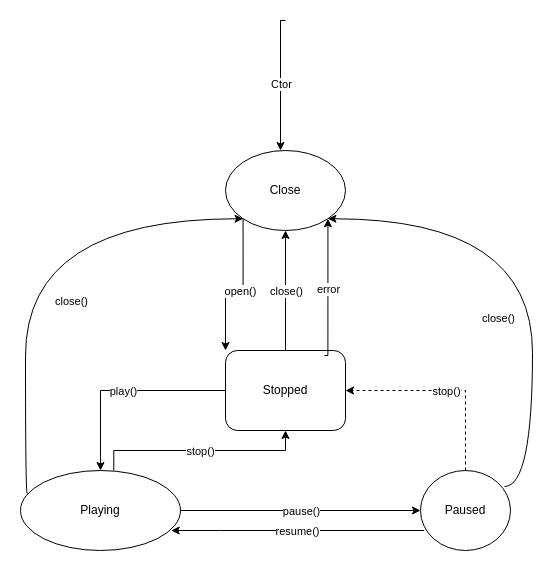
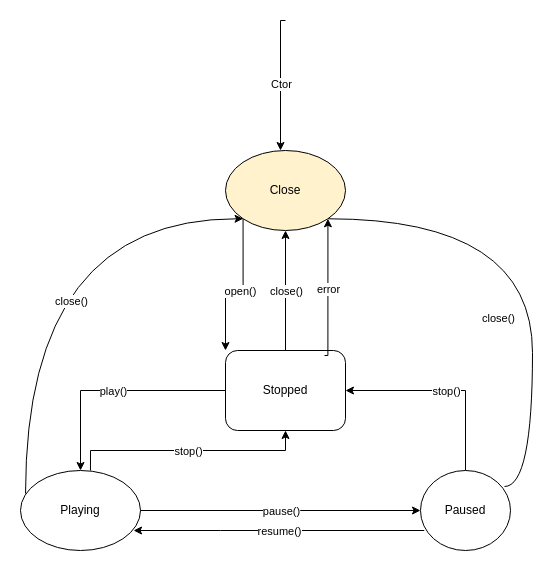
  <mxCell id="0" />
  <mxCell id="1" parent="0" />
- <mxCell id="2" value="Close" style="ellipse;whiteSpace=wrap;html=1;" parent="1" vertex="1"><mxGeometry x="225" y="150" width="120" height="80" as="geometry" /></mxCell>
+ <mxCell id="2" value="Close" style="ellipse;whiteSpace=wrap;html=1;fillColor=#fff2cc;" parent="1" vertex="1"><mxGeometry x="225" y="150" width="120" height="80" as="geometry" /></mxCell>
  <mxCell id="3" value="Stopped" style="whiteSpace=wrap;html=1;rounded=1;" parent="1" vertex="1"><mxGeometry x="225" y="350" width="120" height="80" as="geometry" /></mxCell>
  <mxCell id="4" value="Paused" style="ellipse;whiteSpace=wrap;html=1;" parent="1" vertex="1"><mxGeometry x="420" y="470" width="90" height="80" as="geometry" /></mxCell>
- <mxCell id="5" value="Playing" style="ellipse;whiteSpace=wrap;html=1;" parent="1" vertex="1"><mxGeometry x="20" y="470" width="160" height="80" as="geometry" /></mxCell>
+ <mxCell id="5" value="Playing" style="ellipse;whiteSpace=wrap;html=1;" parent="1" vertex="1"><mxGeometry x="20" y="470" width="120" height="80" as="geometry" /></mxCell>
  <mxCell id="6" value="" style="endArrow=classic;html=1;rounded=0;edgeStyle=orthogonalEdgeStyle;" parent="1" edge="1"><mxGeometry relative="1" as="geometry"><mxPoint x="285" y="20" as="sourcePoint" /><mxPoint x="280" y="150" as="targetPoint" /><Array as="points"><mxPoint x="280" y="20" /><mxPoint x="280" y="150" /></Array></mxGeometry></mxCell>
  <mxCell id="7" value="Ctor" style="edgeLabel;resizable=0;html=1;align=center;verticalAlign=middle;" parent="6" connectable="0" vertex="1"><mxGeometry relative="1" as="geometry" /></mxCell>
  <mxCell id="8" value="" style="endArrow=classic;html=1;rounded=0;edgeStyle=orthogonalEdgeStyle;exitX=0;exitY=0.5;exitDx=0;exitDy=0;entryX=0.5;entryY=0;entryDx=0;entryDy=0;" parent="1" source="3" target="5" edge="1"><mxGeometry relative="1" as="geometry"><mxPoint x="260" y="570" as="sourcePoint" /><mxPoint x="360" y="570" as="targetPoint" /></mxGeometry></mxCell>
  <mxCell id="9" value="play()" style="edgeLabel;resizable=0;html=1;align=center;verticalAlign=middle;" parent="8" connectable="0" vertex="1"><mxGeometry relative="1" as="geometry" /></mxCell>
  <mxCell id="10" value="" style="endArrow=classic;html=1;rounded=0;edgeStyle=orthogonalEdgeStyle;exitX=1;exitY=0.5;exitDx=0;exitDy=0;entryX=0;entryY=0.5;entryDx=0;entryDy=0;" parent="1" source="5" target="4" edge="1"><mxGeometry relative="1" as="geometry"><mxPoint x="270" y="580" as="sourcePoint" /><mxPoint x="370" y="580" as="targetPoint" /><Array as="points"><mxPoint x="300" y="510" /><mxPoint x="300" y="510" /></Array></mxGeometry></mxCell>
  <mxCell id="11" value="pause()" style="edgeLabel;resizable=0;html=1;align=center;verticalAlign=middle;" parent="10" connectable="0" vertex="1"><mxGeometry relative="1" as="geometry" /></mxCell>
  <mxCell id="12" value="" style="endArrow=classic;html=1;rounded=0;edgeStyle=orthogonalEdgeStyle;exitX=0.042;exitY=0.75;exitDx=0;exitDy=0;exitPerimeter=0;entryX=0.942;entryY=0.75;entryDx=0;entryDy=0;entryPerimeter=0;" parent="1" source="4" target="5" edge="1"><mxGeometry relative="1" as="geometry"><mxPoint x="440" y="600" as="sourcePoint" /><mxPoint x="540" y="600" as="targetPoint" /><Array as="points"><mxPoint x="220" y="530" /><mxPoint x="220" y="530" /></Array></mxGeometry></mxCell>
  <mxCell id="13" value="resume()" style="edgeLabel;resizable=0;html=1;align=center;verticalAlign=middle;" parent="12" connectable="0" vertex="1"><mxGeometry relative="1" as="geometry" /></mxCell>
  <mxCell id="14" value="" style="endArrow=classic;html=1;rounded=0;edgeStyle=orthogonalEdgeStyle;exitX=0.583;exitY=0;exitDx=0;exitDy=0;exitPerimeter=0;entryX=0.5;entryY=1;entryDx=0;entryDy=0;" parent="1" source="5" target="3" edge="1"><mxGeometry relative="1" as="geometry"><mxPoint x="580" y="630" as="sourcePoint" /><mxPoint x="270" y="430" as="targetPoint" /></mxGeometry></mxCell>
  <mxCell id="15" value="stop()" style="edgeLabel;resizable=0;html=1;align=center;verticalAlign=middle;" parent="14" connectable="0" vertex="1"><mxGeometry relative="1" as="geometry" /></mxCell>
- <mxCell id="16" value="" style="endArrow=classic;html=1;rounded=0;edgeStyle=orthogonalEdgeStyle;exitX=0.5;exitY=0;exitDx=0;exitDy=0;entryX=1;entryY=0.5;entryDx=0;entryDy=0;dashed=1;" parent="1" source="4" target="3" edge="1"><mxGeometry relative="1" as="geometry"><mxPoint x="700" y="650" as="sourcePoint" /><mxPoint x="800" y="650" as="targetPoint" /></mxGeometry></mxCell>
+ <mxCell id="16" value="" style="endArrow=classic;html=1;rounded=0;edgeStyle=orthogonalEdgeStyle;exitX=0.5;exitY=0;exitDx=0;exitDy=0;entryX=1;entryY=0.5;entryDx=0;entryDy=0;" parent="1" source="4" target="3" edge="1"><mxGeometry relative="1" as="geometry"><mxPoint x="700" y="650" as="sourcePoint" /><mxPoint x="800" y="650" as="targetPoint" /></mxGeometry></mxCell>
  <mxCell id="17" value="stop()" style="edgeLabel;resizable=0;html=1;align=center;verticalAlign=middle;" parent="16" connectable="0" vertex="1"><mxGeometry relative="1" as="geometry" /></mxCell>
  <mxCell id="18" value="" style="curved=1;endArrow=classic;html=1;rounded=0;edgeStyle=orthogonalEdgeStyle;exitX=0.042;exitY=0.288;exitDx=0;exitDy=0;exitPerimeter=0;entryX=0;entryY=1;entryDx=0;entryDy=0;" parent="1" source="5" target="2" edge="1"><mxGeometry width="50" height="50" relative="1" as="geometry"><mxPoint x="420" y="610" as="sourcePoint" /><mxPoint x="220" y="190" as="targetPoint" /><Array as="points"><mxPoint x="25" y="218" /></Array></mxGeometry></mxCell>
  <mxCell id="19" value="close()" style="edgeLabel;html=1;align=center;verticalAlign=middle;resizable=0;points=[];" parent="18" vertex="1" connectable="0"><mxGeometry x="0.395" relative="1" as="geometry"><mxPoint x="-23" y="82" as="offset" /></mxGeometry></mxCell>
- <mxCell id="20" value="" style="curved=1;endArrow=classic;html=1;rounded=0;edgeStyle=orthogonalEdgeStyle;exitX=0.933;exitY=0.2;exitDx=0;exitDy=0;exitPerimeter=0;entryX=1;entryY=1;entryDx=0;entryDy=0;" parent="1" source="4" target="2" edge="1"><mxGeometry width="50" height="50" relative="1" as="geometry"><mxPoint x="580" y="630" as="sourcePoint" /><mxPoint x="630" y="580" as="targetPoint" /><Array as="points"><mxPoint x="532" y="218" /></Array></mxGeometry></mxCell>
+ <mxCell id="20" value="" style="curved=1;endArrow=none;html=1;rounded=0;edgeStyle=orthogonalEdgeStyle;exitX=0.933;exitY=0.2;exitDx=0;exitDy=0;exitPerimeter=0;entryX=1;entryY=1;entryDx=0;entryDy=0;" parent="1" source="4" target="2" edge="1"><mxGeometry width="50" height="50" relative="1" as="geometry"><mxPoint x="580" y="630" as="sourcePoint" /><mxPoint x="630" y="580" as="targetPoint" /><Array as="points"><mxPoint x="532" y="218" /></Array></mxGeometry></mxCell>
  <mxCell id="21" value="close()" style="edgeLabel;html=1;align=center;verticalAlign=middle;resizable=0;points=[];" parent="20" vertex="1" connectable="0"><mxGeometry x="-0.238" y="35" relative="1" as="geometry"><mxPoint y="-6" as="offset" /></mxGeometry></mxCell>
  <mxCell id="22" value="" style="endArrow=classic;html=1;rounded=0;edgeStyle=orthogonalEdgeStyle;exitX=0.5;exitY=0;exitDx=0;exitDy=0;entryX=0.5;entryY=1;entryDx=0;entryDy=0;" parent="1" source="3" target="2" edge="1"><mxGeometry relative="1" as="geometry"><mxPoint x="110" y="710" as="sourcePoint" /><mxPoint x="299" y="240" as="targetPoint" /><Array as="points"><mxPoint x="285" y="290" /><mxPoint x="285" y="290" /></Array></mxGeometry></mxCell>
  <mxCell id="23" value="close()" style="edgeLabel;resizable=0;html=1;align=center;verticalAlign=middle;" parent="22" connectable="0" vertex="1"><mxGeometry relative="1" as="geometry" /></mxCell>
  <mxCell id="24" value="" style="endArrow=classic;html=1;rounded=0;edgeStyle=orthogonalEdgeStyle;exitX=0;exitY=1;exitDx=0;exitDy=0;entryX=0;entryY=0;entryDx=0;entryDy=0;" parent="1" source="2" target="3" edge="1"><mxGeometry relative="1" as="geometry"><mxPoint x="750" y="640" as="sourcePoint" /><mxPoint x="265" y="700" as="targetPoint" /><Array as="points" /></mxGeometry></mxCell>
  <mxCell id="25" value="open()" style="edgeLabel;resizable=0;html=1;align=center;verticalAlign=middle;" parent="24" connectable="0" vertex="1"><mxGeometry relative="1" as="geometry" /></mxCell>
  <mxCell id="26" value="" style="endArrow=classic;html=1;rounded=0;edgeStyle=orthogonalEdgeStyle;exitX=0.825;exitY=0.063;exitDx=0;exitDy=0;exitPerimeter=0;entryX=1;entryY=1;entryDx=0;entryDy=0;" parent="1" source="3" target="2" edge="1"><mxGeometry relative="1" as="geometry"><mxPoint x="570" y="630" as="sourcePoint" /><mxPoint x="340" y="210" as="targetPoint" /><Array as="points"><mxPoint x="327" y="355" /></Array></mxGeometry></mxCell>
  <mxCell id="27" value="error" style="edgeLabel;resizable=0;html=1;align=center;verticalAlign=middle;" parent="26" connectable="0" vertex="1"><mxGeometry relative="1" as="geometry" /></mxCell>
